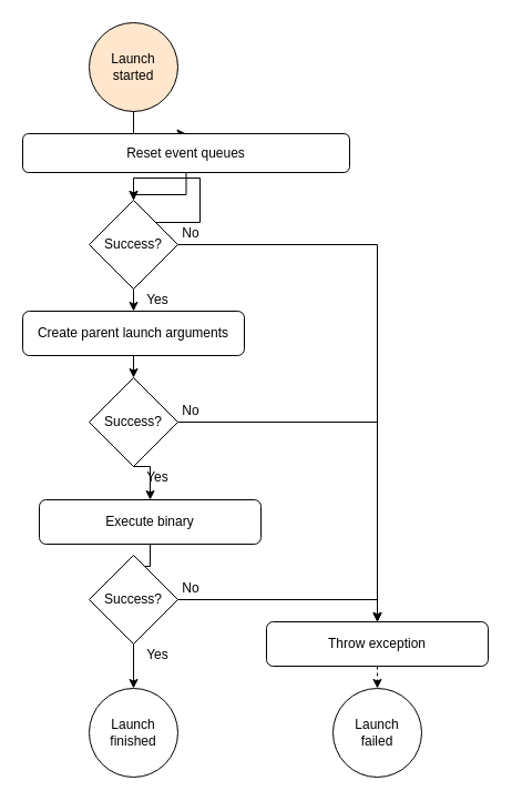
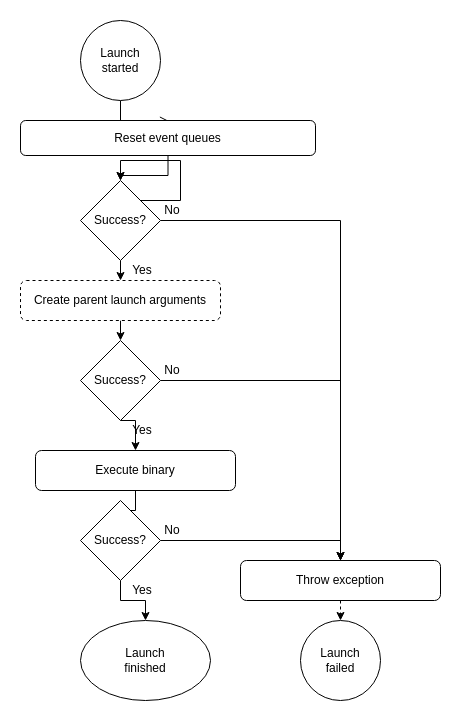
  <mxCell id="0" />
  <mxCell id="1" parent="0" />
- <mxCell id="2" style="edgeStyle=orthogonalEdgeStyle;rounded=0;orthogonalLoop=1;jettySize=auto;html=1;exitX=0.5;exitY=1;exitDx=0;exitDy=0;entryX=0.5;entryY=0;entryDx=0;entryDy=0;" parent="1" source="3" target="5" edge="1"><mxGeometry relative="1" as="geometry" /></mxCell>
- <mxCell id="3" value="Launch started" style="ellipse;whiteSpace=wrap;html=1;aspect=fixed;fillColor=#ffe6cc;" parent="1" vertex="1"><mxGeometry x="80" y="20" width="80" height="80" as="geometry" /></mxCell>
+ <mxCell id="2" style="edgeStyle=orthogonalEdgeStyle;rounded=0;orthogonalLoop=1;jettySize=auto;html=1;exitX=0.5;exitY=1;exitDx=0;exitDy=0;entryX=0.5;entryY=0;entryDx=0;entryDy=0;endArrow=open;" parent="1" source="3" target="5" edge="1"><mxGeometry relative="1" as="geometry" /></mxCell>
+ <mxCell id="3" value="Launch started" style="ellipse;whiteSpace=wrap;html=1;aspect=fixed;" parent="1" vertex="1"><mxGeometry x="80" y="20" width="80" height="80" as="geometry" /></mxCell>
  <mxCell id="4" style="edgeStyle=orthogonalEdgeStyle;rounded=0;orthogonalLoop=1;jettySize=auto;html=1;exitX=0.5;exitY=1;exitDx=0;exitDy=0;entryX=0.5;entryY=0;entryDx=0;entryDy=0;" parent="1" source="5" target="9" edge="1"><mxGeometry relative="1" as="geometry" /></mxCell>
  <mxCell id="5" value="Reset event queues" style="rounded=1;whiteSpace=wrap;html=1;" parent="1" vertex="1"><mxGeometry x="20" y="120" width="295" height="35" as="geometry" /></mxCell>
  <mxCell id="6" style="edgeStyle=orthogonalEdgeStyle;rounded=0;orthogonalLoop=1;jettySize=auto;html=1;exitX=0.5;exitY=1;exitDx=0;exitDy=0;entryX=0.5;entryY=0;entryDx=0;entryDy=0;" parent="1" target="9" edge="1"><mxGeometry relative="1" as="geometry"><mxPoint x="120" y="220" as="sourcePoint" /></mxGeometry></mxCell>
  <mxCell id="7" style="edgeStyle=orthogonalEdgeStyle;rounded=0;orthogonalLoop=1;jettySize=auto;html=1;exitX=1;exitY=0.5;exitDx=0;exitDy=0;entryX=0.5;entryY=0;entryDx=0;entryDy=0;" parent="1" source="9" target="23" edge="1"><mxGeometry relative="1" as="geometry" /></mxCell>
  <mxCell id="8" style="edgeStyle=orthogonalEdgeStyle;rounded=0;orthogonalLoop=1;jettySize=auto;html=1;exitX=0.5;exitY=1;exitDx=0;exitDy=0;entryX=0.5;entryY=0;entryDx=0;entryDy=0;" edge="1" parent="1" source="9" target="12"><mxGeometry relative="1" as="geometry" /></mxCell>
  <mxCell id="9" value="Success?" style="rhombus;whiteSpace=wrap;html=1;" parent="1" vertex="1"><mxGeometry x="80" y="180" width="80" height="80" as="geometry" /></mxCell>
  <mxCell id="10" value="No" style="text;html=1;strokeColor=none;fillColor=none;align=center;verticalAlign=middle;whiteSpace=wrap;rounded=0;" parent="1" vertex="1"><mxGeometry x="160" y="200" width="24" height="20" as="geometry" /></mxCell>
  <mxCell id="11" style="edgeStyle=orthogonalEdgeStyle;rounded=0;orthogonalLoop=1;jettySize=auto;html=1;exitX=0.5;exitY=1;exitDx=0;exitDy=0;entryX=0.5;entryY=0;entryDx=0;entryDy=0;" parent="1" source="12" target="15" edge="1"><mxGeometry relative="1" as="geometry" /></mxCell>
- <mxCell id="12" value="Create parent launch arguments" style="rounded=1;whiteSpace=wrap;html=1;" parent="1" vertex="1"><mxGeometry x="20" y="280" width="200" height="40" as="geometry" /></mxCell>
+ <mxCell id="12" value="Create parent launch arguments" style="rounded=1;whiteSpace=wrap;html=1;dashed=1;" parent="1" vertex="1"><mxGeometry x="20" y="280" width="200" height="40" as="geometry" /></mxCell>
  <mxCell id="13" style="edgeStyle=orthogonalEdgeStyle;rounded=0;orthogonalLoop=1;jettySize=auto;html=1;exitX=0.5;exitY=1;exitDx=0;exitDy=0;entryX=0.5;entryY=0;entryDx=0;entryDy=0;" parent="1" source="15" target="17" edge="1"><mxGeometry relative="1" as="geometry" /></mxCell>
  <mxCell id="14" style="edgeStyle=orthogonalEdgeStyle;rounded=0;orthogonalLoop=1;jettySize=auto;html=1;exitX=1;exitY=0.5;exitDx=0;exitDy=0;entryX=0.5;entryY=0;entryDx=0;entryDy=0;" parent="1" source="15" target="23" edge="1"><mxGeometry relative="1" as="geometry" /></mxCell>
  <mxCell id="15" value="Success?" style="rhombus;whiteSpace=wrap;html=1;" parent="1" vertex="1"><mxGeometry x="80" y="340" width="80" height="80" as="geometry" /></mxCell>
  <mxCell id="16" style="edgeStyle=orthogonalEdgeStyle;rounded=0;orthogonalLoop=1;jettySize=auto;html=1;exitX=0.5;exitY=1;exitDx=0;exitDy=0;" parent="1" source="17" target="20" edge="1"><mxGeometry relative="1" as="geometry" /></mxCell>
  <mxCell id="17" value="Execute binary" style="rounded=1;whiteSpace=wrap;html=1;" parent="1" vertex="1"><mxGeometry x="35" y="450" width="200" height="40" as="geometry" /></mxCell>
  <mxCell id="18" style="edgeStyle=orthogonalEdgeStyle;rounded=0;orthogonalLoop=1;jettySize=auto;html=1;exitX=1;exitY=0.5;exitDx=0;exitDy=0;entryX=0.5;entryY=0;entryDx=0;entryDy=0;" parent="1" source="20" target="23" edge="1"><mxGeometry relative="1" as="geometry" /></mxCell>
  <mxCell id="19" style="edgeStyle=orthogonalEdgeStyle;rounded=0;orthogonalLoop=1;jettySize=auto;html=1;exitX=0.5;exitY=1;exitDx=0;exitDy=0;entryX=0.5;entryY=0;entryDx=0;entryDy=0;" parent="1" source="20" target="21" edge="1"><mxGeometry relative="1" as="geometry" /></mxCell>
  <mxCell id="20" value="Success?" style="rhombus;whiteSpace=wrap;html=1;" parent="1" vertex="1"><mxGeometry x="80" y="500" width="80" height="80" as="geometry" /></mxCell>
- <mxCell id="21" value="Launch&lt;br&gt;finished" style="ellipse;whiteSpace=wrap;html=1;aspect=fixed;" parent="1" vertex="1"><mxGeometry x="80" y="620" width="80" height="80" as="geometry" /></mxCell>
+ <mxCell id="21" value="Launch&lt;br&gt;finished" style="ellipse;whiteSpace=wrap;html=1;aspect=fixed;" parent="1" vertex="1"><mxGeometry x="80" y="620" width="130" height="80" as="geometry" /></mxCell>
  <mxCell id="22" style="edgeStyle=orthogonalEdgeStyle;rounded=0;orthogonalLoop=1;jettySize=auto;html=1;exitX=0.5;exitY=1;exitDx=0;exitDy=0;entryX=0.5;entryY=0;entryDx=0;entryDy=0;dashed=1;" parent="1" source="23" target="24" edge="1"><mxGeometry relative="1" as="geometry" /></mxCell>
  <mxCell id="23" value="Throw exception" style="rounded=1;whiteSpace=wrap;html=1;" parent="1" vertex="1"><mxGeometry x="240" y="560" width="200" height="40" as="geometry" /></mxCell>
  <mxCell id="24" value="Launch&lt;br&gt;failed" style="ellipse;whiteSpace=wrap;html=1;aspect=fixed;" parent="1" vertex="1"><mxGeometry x="300" y="620" width="80" height="80" as="geometry" /></mxCell>
  <mxCell id="25" value="No" style="text;html=1;strokeColor=none;fillColor=none;align=center;verticalAlign=middle;whiteSpace=wrap;rounded=0;" parent="1" vertex="1"><mxGeometry x="160" y="360" width="24" height="20" as="geometry" /></mxCell>
  <mxCell id="26" value="No" style="text;html=1;strokeColor=none;fillColor=none;align=center;verticalAlign=middle;whiteSpace=wrap;rounded=0;" parent="1" vertex="1"><mxGeometry x="160" y="520" width="24" height="20" as="geometry" /></mxCell>
  <mxCell id="27" value="Yes" style="text;html=1;strokeColor=none;fillColor=none;align=center;verticalAlign=middle;whiteSpace=wrap;rounded=0;" parent="1" vertex="1"><mxGeometry x="130" y="580" width="24" height="20" as="geometry" /></mxCell>
  <mxCell id="28" value="Yes" style="text;html=1;strokeColor=none;fillColor=none;align=center;verticalAlign=middle;whiteSpace=wrap;rounded=0;" parent="1" vertex="1"><mxGeometry x="130" y="420" width="24" height="20" as="geometry" /></mxCell>
  <mxCell id="29" value="Yes" style="text;html=1;strokeColor=none;fillColor=none;align=center;verticalAlign=middle;whiteSpace=wrap;rounded=0;" parent="1" vertex="1"><mxGeometry x="130" y="260" width="24" height="20" as="geometry" /></mxCell>
